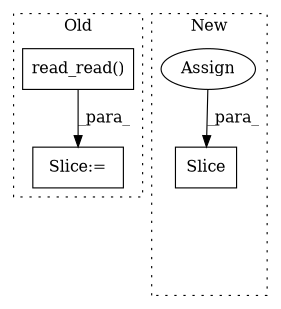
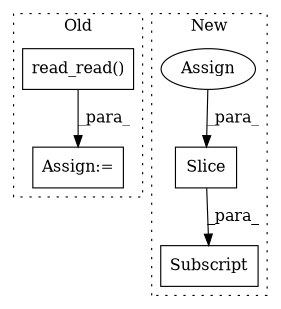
  digraph {
    node [l=3 s=8415 shape=box]
    n1 [a=75 l="22,66" label="read_read()" s="8508,8547"]
-   n2 [a=68 label="Slice:=" s=8635]
+   n2 [a=68 label="Assign:=" s=8635]
    n3 [a=80 label=Slice]
+   n4 [a=63 l="95,0" label=Subscript s="8324,0"]
    n5 [a=76 l=2 label=Assign shape=ellipse]
    subgraph cluster_1 {
      label=Old
      style=dotted
      n1
      n2
    }
    subgraph cluster_2 {
      label=New
      style=dotted
      n3
+     n4
      n5
    }
    n1 -> n2 [label=_para_]
+   n3 -> n4 [label=_para_]
    n5 -> n3 [label=_para_]
  }
